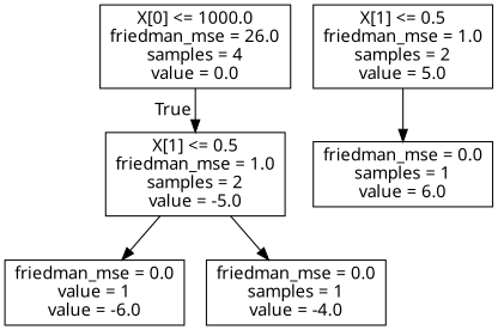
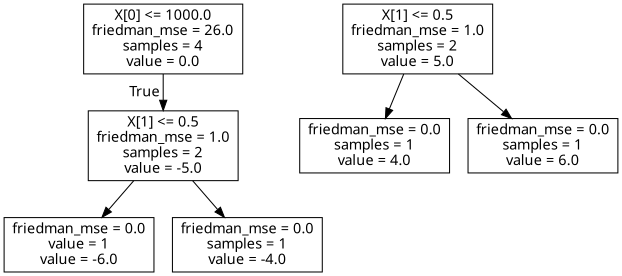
  digraph {
    fontname="Noto Sans"
    node [fontname="Noto Sans" shape=box]
    edge [fontname="Noto Sans"]
    n1 [label="X[0] <= 1000.0\nfriedman_mse = 26.0\nsamples = 4\nvalue = 0.0"]
    n2 [label="X[1] <= 0.5\nfriedman_mse = 1.0\nsamples = 2\nvalue = -5.0"]
    n3 [label="friedman_mse = 0.0\nvalue = 1\nvalue = -6.0"]
    n4 [label="friedman_mse = 0.0\nsamples = 1\nvalue = -4.0"]
    n5 [label="X[1] <= 0.5\nfriedman_mse = 1.0\nsamples = 2\nvalue = 5.0"]
+   n6 [label="friedman_mse = 0.0\nsamples = 1\nvalue = 4.0"]
    n7 [label="friedman_mse = 0.0\nsamples = 1\nvalue = 6.0"]
    n1 -> n2 [headlabel=True labelangle=45 labeldistance=2.5]
    n2 -> n3
    n2 -> n4
+   n5 -> n6
    n5 -> n7
  }
